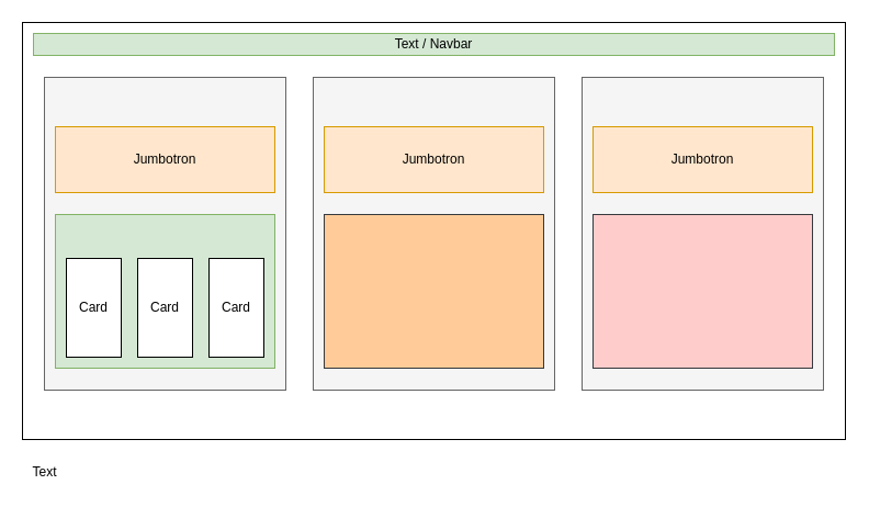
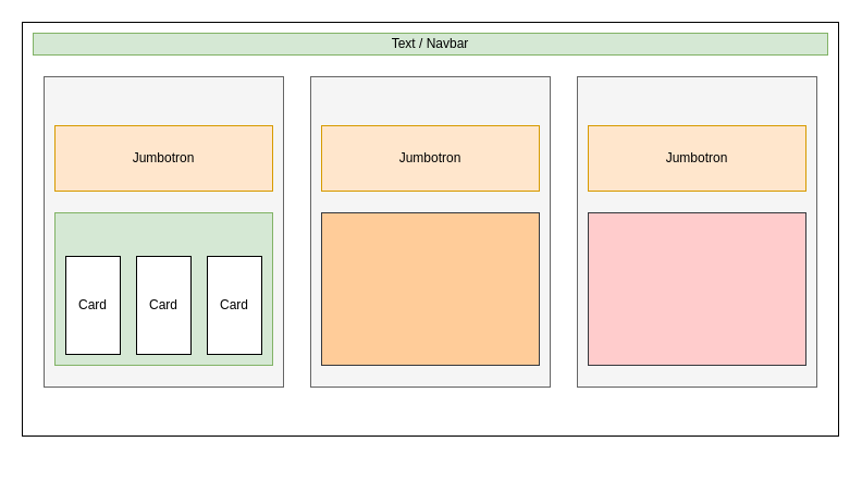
  <mxCell id="0" />
  <mxCell id="1" parent="0" />
  <mxCell id="2" value="" style="rounded=0;whiteSpace=wrap;html=1;" vertex="1" parent="1"><mxGeometry x="20" y="20" width="750" height="380" as="geometry" /></mxCell>
  <mxCell id="3" value="Text / Navbar" style="rounded=0;whiteSpace=wrap;html=1;fillColor=#d5e8d4;strokeColor=#82b366;" vertex="1" parent="1"><mxGeometry x="30" y="30" width="730" height="20" as="geometry" /></mxCell>
  <mxCell id="4" value="" style="group" vertex="1" connectable="0" parent="1"><mxGeometry x="40" y="70" width="220" height="285" as="geometry" /></mxCell>
  <mxCell id="5" value="" style="rounded=0;whiteSpace=wrap;html=1;fillColor=#f5f5f5;strokeColor=#666666;fontColor=#333333;" vertex="1" parent="4"><mxGeometry width="220" height="285" as="geometry" /></mxCell>
  <mxCell id="6" value="Jumbotron" style="rounded=0;whiteSpace=wrap;html=1;fillColor=#ffe6cc;strokeColor=#d79b00;" vertex="1" parent="4"><mxGeometry x="10" y="45" width="200" height="60" as="geometry" /></mxCell>
  <mxCell id="7" value="" style="rounded=0;whiteSpace=wrap;html=1;fillColor=#d5e8d4;strokeColor=#82b366;" vertex="1" parent="4"><mxGeometry x="10" y="125" width="200" height="140" as="geometry" /></mxCell>
  <mxCell id="8" value="Card" style="rounded=0;whiteSpace=wrap;html=1;" vertex="1" parent="4"><mxGeometry x="20" y="165" width="50" height="90" as="geometry" /></mxCell>
  <mxCell id="9" value="Card" style="rounded=0;whiteSpace=wrap;html=1;" vertex="1" parent="4"><mxGeometry x="85" y="165" width="50" height="90" as="geometry" /></mxCell>
  <mxCell id="10" value="Card" style="rounded=0;whiteSpace=wrap;html=1;" vertex="1" parent="4"><mxGeometry x="150" y="165" width="50" height="90" as="geometry" /></mxCell>
  <mxCell id="11" value="" style="group" vertex="1" connectable="0" parent="1"><mxGeometry x="285" y="70" width="220" height="285" as="geometry" /></mxCell>
  <mxCell id="12" value="" style="rounded=0;whiteSpace=wrap;html=1;fillColor=#f5f5f5;strokeColor=#666666;fontColor=#333333;" vertex="1" parent="11"><mxGeometry width="220" height="285" as="geometry" /></mxCell>
  <mxCell id="13" value="Jumbotron" style="rounded=0;whiteSpace=wrap;html=1;fillColor=#ffe6cc;strokeColor=#d79b00;" vertex="1" parent="11"><mxGeometry x="10" y="45" width="200" height="60" as="geometry" /></mxCell>
  <mxCell id="14" value="" style="rounded=0;whiteSpace=wrap;html=1;fillColor=#ffcc99;strokeColor=#36393d;" vertex="1" parent="11"><mxGeometry x="10" y="125" width="200" height="140" as="geometry" /></mxCell>
  <mxCell id="15" value="" style="group" vertex="1" connectable="0" parent="1"><mxGeometry x="530" y="70" width="220" height="285" as="geometry" /></mxCell>
  <mxCell id="16" value="" style="rounded=0;whiteSpace=wrap;html=1;fillColor=#f5f5f5;strokeColor=#666666;fontColor=#333333;" vertex="1" parent="15"><mxGeometry width="220" height="285" as="geometry" /></mxCell>
  <mxCell id="17" value="Jumbotron" style="rounded=0;whiteSpace=wrap;html=1;fillColor=#ffe6cc;strokeColor=#d79b00;" vertex="1" parent="15"><mxGeometry x="10" y="45" width="200" height="60" as="geometry" /></mxCell>
  <mxCell id="18" value="" style="rounded=0;whiteSpace=wrap;html=1;fillColor=#ffcccc;strokeColor=#36393d;" vertex="1" parent="15"><mxGeometry x="10" y="125" width="200" height="140" as="geometry" /></mxCell>
- <mxCell id="19" value="Text" style="text;html=1;resizable=0;autosize=1;align=center;verticalAlign=middle;points=[];fillColor=none;strokeColor=none;rounded=0;" vertex="1" parent="1"><mxGeometry x="20" y="420" width="40" height="20" as="geometry" /></mxCell>
